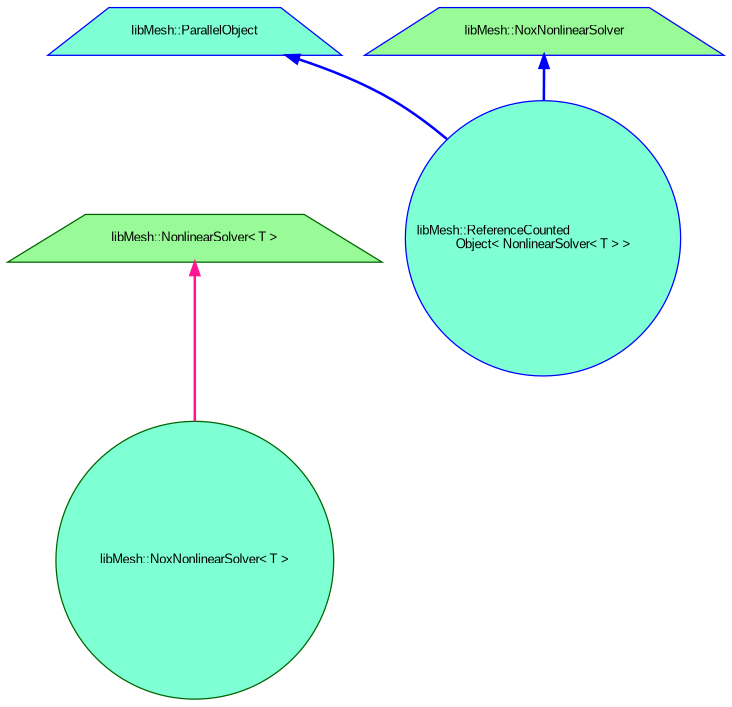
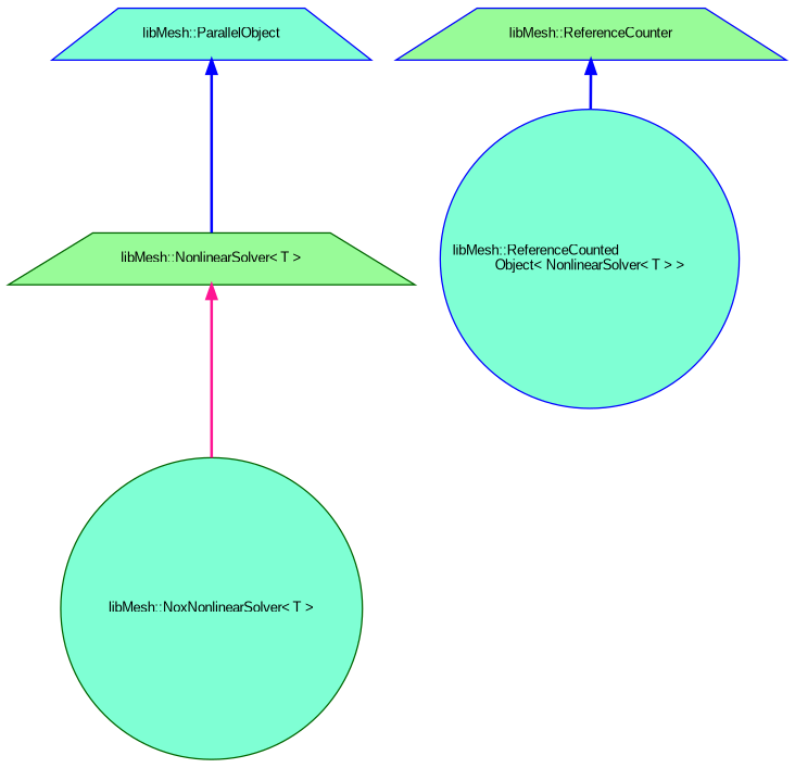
  digraph {
    fontname="Liberation Sans"
    node [color=blue fillcolor=aquamarine fontname="Liberation Sans" fontsize=10 shape=trapezium style=filled]
    edge [color=blue dir=back fontname="Liberation Sans" fontsize=10 labelfontname=Helvetica labelfontsize=10 style=bold]
    n1 [color=darkgreen fontcolor=black height=0.2 label="libMesh::NoxNonlinearSolver\< T \>" shape=circle width=0.4]
    n2 [color=darkgreen fillcolor=palegreen height=0.2 label="libMesh::NonlinearSolver\< T \>" width=0.4]
    n3 [height=0.2 label="libMesh::ReferenceCounted\lObject\< NonlinearSolver\< T \> \>" shape=circle width=0.4]
-   n4 [fillcolor=palegreen height=0.2 label="libMesh::NoxNonlinearSolver" width=0.4]
+   n4 [fillcolor=palegreen height=0.2 label="libMesh::ReferenceCounter" width=0.4]
    n5 [height=0.2 label="libMesh::ParallelObject" width=0.4]
    n2 -> n1 [color=deeppink]
    n4 -> n3
-   n5 -> n3
+   n5 -> n2
  }
